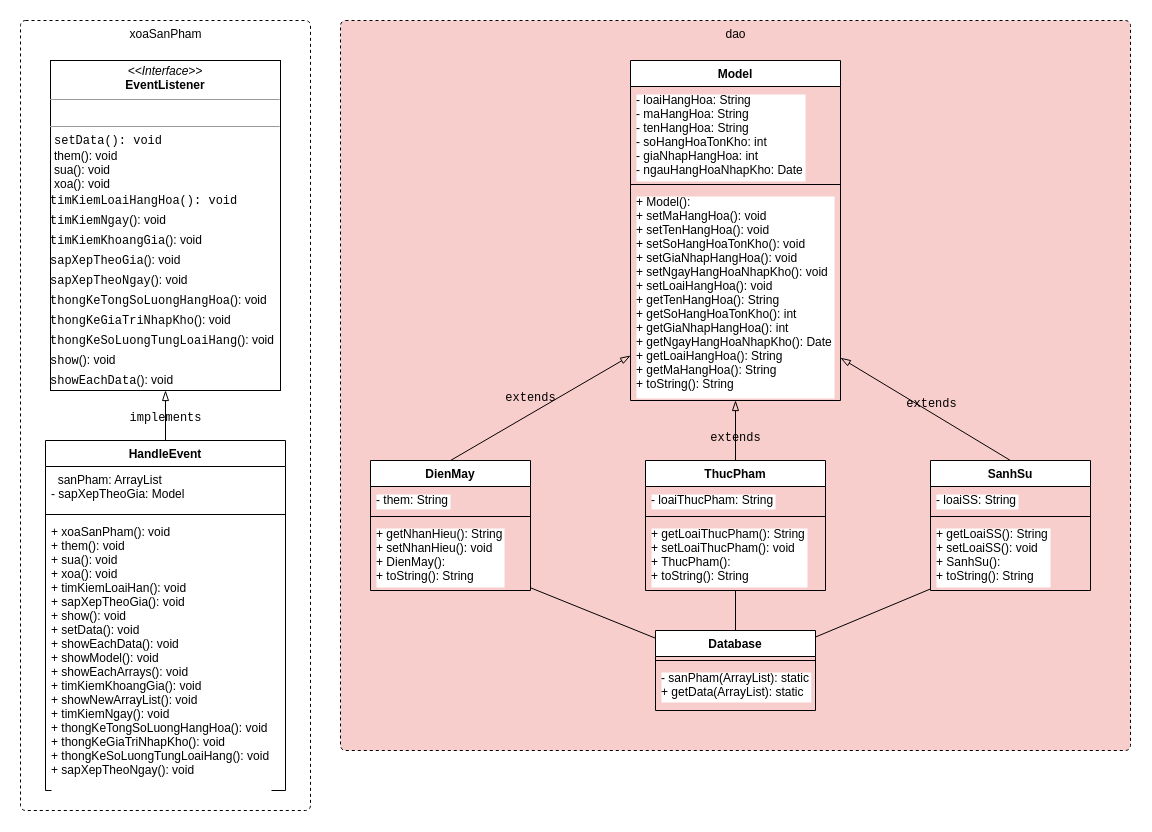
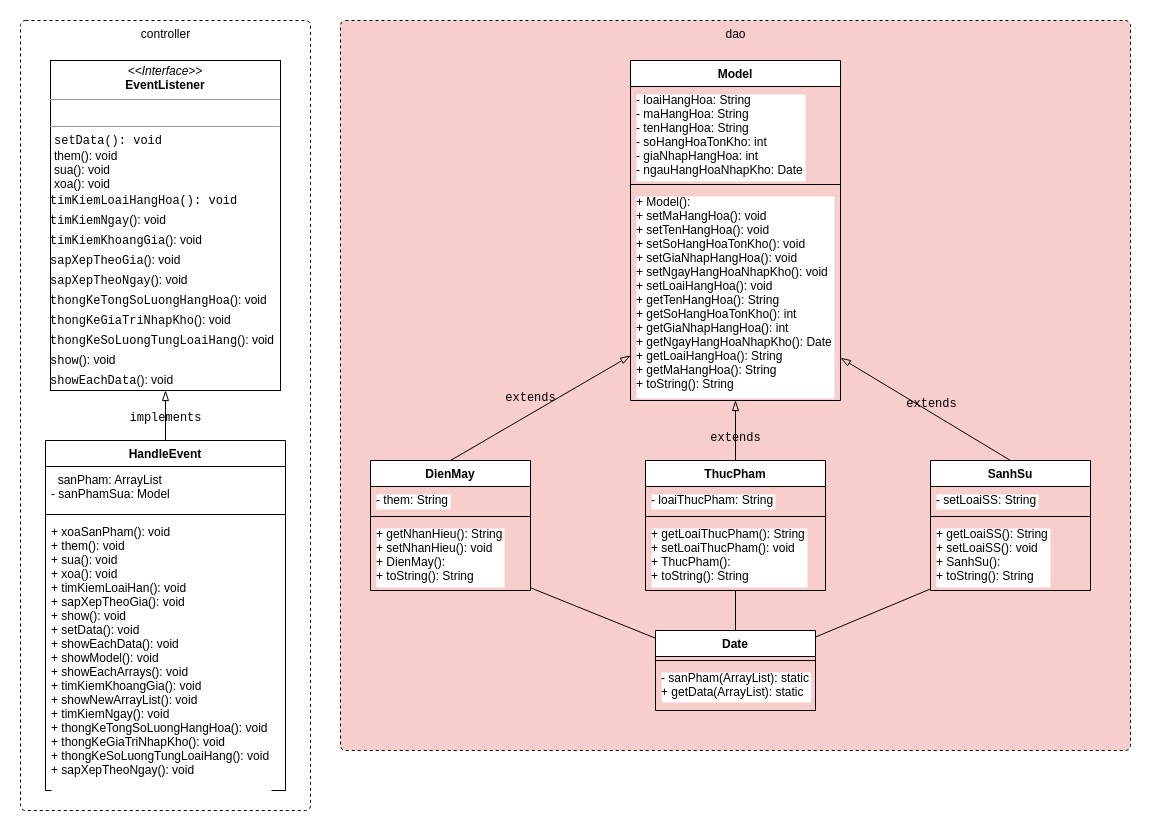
  <mxCell id="0" />
  <mxCell id="1" parent="0" />
- <mxCell id="2" value="xoaSanPham" style="html=1;align=center;verticalAlign=top;rounded=1;absoluteArcSize=1;arcSize=10;dashed=1;" parent="1" vertex="1"><mxGeometry x="20" y="20" width="290" height="790" as="geometry" /></mxCell>
+ <mxCell id="2" value="controller" style="html=1;align=center;verticalAlign=top;rounded=1;absoluteArcSize=1;arcSize=10;dashed=1;" parent="1" vertex="1"><mxGeometry x="20" y="20" width="290" height="790" as="geometry" /></mxCell>
  <mxCell id="3" value="dao" style="html=1;align=center;verticalAlign=top;rounded=1;absoluteArcSize=1;arcSize=10;dashed=1;fillColor=#f8cecc;" parent="1" vertex="1"><mxGeometry x="340" y="20" width="790" height="730" as="geometry" /></mxCell>
  <mxCell id="4" value="&lt;p style=&quot;margin: 0px ; margin-top: 4px ; text-align: center&quot;&gt;&lt;font style=&quot;font-size: 12px&quot;&gt;&lt;i&gt;&amp;lt;&amp;lt;Interface&amp;gt;&amp;gt;&lt;/i&gt;&lt;br&gt;&lt;b&gt;EventListener&lt;/b&gt;&lt;/font&gt;&lt;/p&gt;&lt;hr size=&quot;1&quot;&gt;&lt;p style=&quot;margin: 0px ; margin-left: 4px&quot;&gt;&lt;font style=&quot;font-size: 12px&quot;&gt;&lt;br&gt;&lt;/font&gt;&lt;/p&gt;&lt;hr size=&quot;1&quot;&gt;&lt;p style=&quot;margin: 0px ; margin-left: 4px&quot;&gt;&lt;font style=&quot;font-size: 12px&quot;&gt;&lt;span style=&quot;font-family: &amp;#34;consolas&amp;#34; , &amp;#34;courier new&amp;#34; , monospace&quot;&gt;setData(): void&lt;/span&gt;&lt;/font&gt;&lt;/p&gt;&lt;p style=&quot;margin: 0px ; margin-left: 4px&quot;&gt;&lt;font style=&quot;font-size: 12px&quot;&gt;them(): void&lt;/font&gt;&lt;/p&gt;&lt;p style=&quot;margin: 0px ; margin-left: 4px&quot;&gt;&lt;font style=&quot;font-size: 12px&quot;&gt;sua(): void&lt;/font&gt;&lt;/p&gt;&lt;p style=&quot;margin: 0px ; margin-left: 4px&quot;&gt;&lt;font style=&quot;font-size: 12px&quot;&gt;xoa(): void&lt;/font&gt;&lt;/p&gt;&lt;p style=&quot;margin: 0px ; margin-left: 4px&quot;&gt;&lt;font style=&quot;font-size: 12px&quot;&gt;&lt;/font&gt;&lt;/p&gt;&lt;div style=&quot;font-family: &amp;#34;consolas&amp;#34; , &amp;#34;courier new&amp;#34; , monospace ; line-height: 19px&quot;&gt;&lt;font style=&quot;font-size: 12px&quot;&gt;timKiemLoaiHangHoa(): void&lt;/font&gt;&lt;/div&gt;&lt;div style=&quot;font-family: &amp;#34;consolas&amp;#34; , &amp;#34;courier new&amp;#34; , monospace ; line-height: 19px&quot;&gt;&lt;div style=&quot;font-family: &amp;#34;consolas&amp;#34; , &amp;#34;courier new&amp;#34; , monospace ; line-height: 19px&quot;&gt;&lt;font style=&quot;font-size: 12px&quot;&gt;timKiemNgay&lt;/font&gt;&lt;span style=&quot;font-family: &amp;#34;helvetica&amp;#34;&quot;&gt;(): void&lt;/span&gt;&lt;/div&gt;&lt;div style=&quot;font-family: &amp;#34;consolas&amp;#34; , &amp;#34;courier new&amp;#34; , monospace ; line-height: 19px&quot;&gt;&lt;div style=&quot;line-height: 19px&quot;&gt;&lt;font style=&quot;font-size: 12px&quot;&gt;timKiemKhoangGia&lt;/font&gt;&lt;span style=&quot;font-family: &amp;#34;helvetica&amp;#34;&quot;&gt;(): void&lt;/span&gt;&lt;/div&gt;&lt;div style=&quot;line-height: 19px&quot;&gt;&lt;div style=&quot;line-height: 19px&quot;&gt;&lt;font style=&quot;font-size: 12px&quot;&gt;sapXepTheoGia&lt;/font&gt;&lt;span style=&quot;font-family: &amp;#34;helvetica&amp;#34;&quot;&gt;(): void&lt;/span&gt;&lt;/div&gt;&lt;div style=&quot;line-height: 19px&quot;&gt;&lt;div style=&quot;line-height: 19px&quot;&gt;&lt;font style=&quot;font-size: 12px&quot;&gt;sapXepTheoNgay&lt;/font&gt;&lt;span style=&quot;font-family: &amp;#34;helvetica&amp;#34;&quot;&gt;(): void&lt;/span&gt;&lt;/div&gt;&lt;div style=&quot;line-height: 19px&quot;&gt;&lt;div style=&quot;line-height: 19px&quot;&gt;&lt;font style=&quot;font-size: 12px&quot;&gt;thongKeTongSoLuongHangHoa&lt;/font&gt;&lt;span style=&quot;font-family: &amp;#34;helvetica&amp;#34;&quot;&gt;(): void&lt;/span&gt;&lt;/div&gt;&lt;div style=&quot;line-height: 19px&quot;&gt;&lt;div style=&quot;line-height: 19px&quot;&gt;&lt;font style=&quot;font-size: 12px&quot;&gt;thongKeGiaTriNhapKho&lt;/font&gt;&lt;span style=&quot;font-family: &amp;#34;helvetica&amp;#34;&quot;&gt;(): void&lt;/span&gt;&lt;/div&gt;&lt;div style=&quot;line-height: 19px&quot;&gt;&lt;div style=&quot;line-height: 19px&quot;&gt;&lt;font style=&quot;font-size: 12px&quot;&gt;thongKeSoLuongTungLoaiHang&lt;/font&gt;&lt;span style=&quot;font-family: &amp;#34;helvetica&amp;#34;&quot;&gt;(): void&lt;/span&gt;&lt;/div&gt;&lt;div style=&quot;line-height: 19px&quot;&gt;&lt;div style=&quot;line-height: 19px&quot;&gt;&lt;font style=&quot;font-size: 12px&quot;&gt;show&lt;/font&gt;&lt;span style=&quot;font-family: &amp;#34;helvetica&amp;#34;&quot;&gt;(): void&lt;/span&gt;&lt;/div&gt;&lt;div style=&quot;line-height: 19px&quot;&gt;&lt;font style=&quot;font-size: 12px&quot;&gt;&lt;span style=&quot;font-family: &amp;#34;consolas&amp;#34; , &amp;#34;courier new&amp;#34; , monospace&quot;&gt;showEachData&lt;/span&gt;&lt;span style=&quot;font-family: &amp;#34;helvetica&amp;#34;&quot;&gt;(): void&lt;/span&gt;&lt;/font&gt;&lt;br&gt;&lt;/div&gt;&lt;/div&gt;&lt;/div&gt;&lt;/div&gt;&lt;/div&gt;&lt;/div&gt;&lt;/div&gt;&lt;/div&gt;&lt;/div&gt;" style="verticalAlign=top;align=left;overflow=fill;fontSize=12;fontFamily=Helvetica;html=1;" parent="1" vertex="1"><mxGeometry x="50" y="60" width="230" height="330" as="geometry" /></mxCell>
  <mxCell id="5" value="HandleEvent" style="swimlane;fontStyle=1;align=center;verticalAlign=top;childLayout=stackLayout;horizontal=1;startSize=26;horizontalStack=0;resizeParent=1;resizeParentMax=0;resizeLast=0;collapsible=1;marginBottom=0;labelBackgroundColor=#FFFFFF;fontColor=#000000;" parent="1" vertex="1"><mxGeometry x="45" y="440" width="240" height="350" as="geometry" /></mxCell>
- <mxCell id="6" value="  sanPham: ArrayList&#10;- sapXepTheoGia: Model" style="text;strokeColor=none;fillColor=none;align=left;verticalAlign=top;spacingLeft=4;spacingRight=4;overflow=hidden;rotatable=0;points=[[0,0.5],[1,0.5]];portConstraint=eastwest;labelBackgroundColor=none;fontColor=#000000;" parent="5" vertex="1"><mxGeometry y="26" width="240" height="44" as="geometry" /></mxCell>
+ <mxCell id="6" value="  sanPham: ArrayList&#10;- sanPhamSua: Model" style="text;strokeColor=none;fillColor=none;align=left;verticalAlign=top;spacingLeft=4;spacingRight=4;overflow=hidden;rotatable=0;points=[[0,0.5],[1,0.5]];portConstraint=eastwest;labelBackgroundColor=none;fontColor=#000000;" parent="5" vertex="1"><mxGeometry y="26" width="240" height="44" as="geometry" /></mxCell>
  <mxCell id="7" value="" style="line;strokeWidth=1;fillColor=none;align=left;verticalAlign=middle;spacingTop=-1;spacingLeft=3;spacingRight=3;rotatable=0;labelPosition=right;points=[];portConstraint=eastwest;labelBackgroundColor=none;fontColor=#000000;" parent="5" vertex="1"><mxGeometry y="70" width="240" height="8" as="geometry" /></mxCell>
  <mxCell id="8" value="+ xoaSanPham(): void&#10;+ them(): void&#10;+ sua(): void&#10;+ xoa(): void&#10;+ timKiemLoaiHan(): void&#10;+ sapXepTheoGia(): void&#10;+ show(): void&#10;+ setData(): void&#10;+ showEachData(): void&#10;+ showModel(): void&#10;+ showEachArrays(): void&#10;+ timKiemKhoangGia(): void&#10;+ showNewArrayList(): void&#10;+ timKiemNgay(): void&#10;+ thongKeTongSoLuongHangHoa(): void&#10;+ thongKeGiaTriNhapKho(): void&#10;+ thongKeSoLuongTungLoaiHang(): void&#10;+ sapXepTheoNgay(): void&#10;&#10;" style="text;strokeColor=none;fillColor=none;align=left;verticalAlign=top;spacingLeft=4;spacingRight=4;overflow=hidden;rotatable=0;points=[[0,0.5],[1,0.5]];portConstraint=eastwest;labelBackgroundColor=#FFFFFF;fontColor=#000000;" parent="5" vertex="1"><mxGeometry y="78" width="240" height="272" as="geometry" /></mxCell>
  <mxCell id="9" value="&lt;div style=&quot;font-family: &amp;#34;consolas&amp;#34; , &amp;#34;courier new&amp;#34; , monospace ; font-size: 14px ; line-height: 19px&quot;&gt;&lt;span style=&quot;font-size: 12px&quot;&gt;implements&lt;/span&gt;&lt;/div&gt;" style="endArrow=blockThin;startArrow=none;endFill=0;startFill=0;endSize=8;html=1;verticalAlign=bottom;labelBackgroundColor=none;rounded=0;fontSize=12;fontColor=#000000;" parent="1" source="5" target="4" edge="1"><mxGeometry x="-0.6" width="160" relative="1" as="geometry"><mxPoint x="90" y="430" as="sourcePoint" /><mxPoint x="250" y="430" as="targetPoint" /><mxPoint as="offset" /></mxGeometry></mxCell>
  <mxCell id="10" value="Model" style="swimlane;fontStyle=1;align=center;verticalAlign=top;childLayout=stackLayout;horizontal=1;startSize=26;horizontalStack=0;resizeParent=1;resizeParentMax=0;resizeLast=0;collapsible=1;marginBottom=0;labelBackgroundColor=#FFFFFF;fontSize=12;fontColor=#000000;" parent="1" vertex="1"><mxGeometry x="630" y="60" width="210" height="340" as="geometry" /></mxCell>
  <mxCell id="11" value="- loaiHangHoa: String&#10;- maHangHoa: String&#10;- tenHangHoa: String&#10;- soHangHoaTonKho: int&#10;- giaNhapHangHoa: int&#10;- ngauHangHoaNhapKho: Date" style="text;strokeColor=none;fillColor=none;align=left;verticalAlign=top;spacingLeft=4;spacingRight=4;overflow=hidden;rotatable=0;points=[[0,0.5],[1,0.5]];portConstraint=eastwest;labelBackgroundColor=#FFFFFF;fontSize=12;fontColor=#000000;" parent="10" vertex="1"><mxGeometry y="26" width="210" height="94" as="geometry" /></mxCell>
  <mxCell id="12" value="" style="line;strokeWidth=1;fillColor=none;align=left;verticalAlign=middle;spacingTop=-1;spacingLeft=3;spacingRight=3;rotatable=0;labelPosition=right;points=[];portConstraint=eastwest;labelBackgroundColor=#FFFFFF;fontSize=12;fontColor=#000000;" parent="10" vertex="1"><mxGeometry y="120" width="210" height="8" as="geometry" /></mxCell>
  <mxCell id="13" value="+ Model():&#10;+ setMaHangHoa(): void&#10;+ setTenHangHoa(): void&#10;+ setSoHangHoaTonKho(): void&#10;+ setGiaNhapHangHoa(): void&#10;+ setNgayHangHoaNhapKho(): void&#10;+ setLoaiHangHoa(): void&#10;+ getTenHangHoa(): String&#10;+ getSoHangHoaTonKho(): int&#10;+ getGiaNhapHangHoa(): int&#10;+ getNgayHangHoaNhapKho(): Date&#10;+ getLoaiHangHoa(): String&#10;+ getMaHangHoa(): String&#10;+ toString(): String" style="text;strokeColor=none;fillColor=none;align=left;verticalAlign=top;spacingLeft=4;spacingRight=4;overflow=hidden;rotatable=0;points=[[0,0.5],[1,0.5]];portConstraint=eastwest;labelBackgroundColor=#FFFFFF;fontSize=12;fontColor=#000000;" parent="10" vertex="1"><mxGeometry y="128" width="210" height="212" as="geometry" /></mxCell>
  <mxCell id="14" value="DienMay" style="swimlane;fontStyle=1;align=center;verticalAlign=top;childLayout=stackLayout;horizontal=1;startSize=26;horizontalStack=0;resizeParent=1;resizeParentMax=0;resizeLast=0;collapsible=1;marginBottom=0;labelBackgroundColor=#FFFFFF;fontSize=12;fontColor=#000000;" parent="1" vertex="1"><mxGeometry x="370" y="460" width="160" height="130" as="geometry" /></mxCell>
  <mxCell id="15" value="- them: String" style="text;strokeColor=none;fillColor=none;align=left;verticalAlign=top;spacingLeft=4;spacingRight=4;overflow=hidden;rotatable=0;points=[[0,0.5],[1,0.5]];portConstraint=eastwest;labelBackgroundColor=#FFFFFF;fontSize=12;fontColor=#000000;" parent="14" vertex="1"><mxGeometry y="26" width="160" height="26" as="geometry" /></mxCell>
  <mxCell id="16" value="" style="line;strokeWidth=1;fillColor=none;align=left;verticalAlign=middle;spacingTop=-1;spacingLeft=3;spacingRight=3;rotatable=0;labelPosition=right;points=[];portConstraint=eastwest;labelBackgroundColor=#FFFFFF;fontSize=12;fontColor=#000000;" parent="14" vertex="1"><mxGeometry y="52" width="160" height="8" as="geometry" /></mxCell>
  <mxCell id="17" value="+ getNhanHieu(): String&#10;+ setNhanHieu(): void&#10;+ DienMay():&#10;+ toString(): String" style="text;strokeColor=none;fillColor=none;align=left;verticalAlign=top;spacingLeft=4;spacingRight=4;overflow=hidden;rotatable=0;points=[[0,0.5],[1,0.5]];portConstraint=eastwest;labelBackgroundColor=#FFFFFF;fontSize=12;fontColor=#000000;" parent="14" vertex="1"><mxGeometry y="60" width="160" height="70" as="geometry" /></mxCell>
  <mxCell id="18" value="SanhSu" style="swimlane;fontStyle=1;align=center;verticalAlign=top;childLayout=stackLayout;horizontal=1;startSize=26;horizontalStack=0;resizeParent=1;resizeParentMax=0;resizeLast=0;collapsible=1;marginBottom=0;labelBackgroundColor=#FFFFFF;fontSize=12;fontColor=#000000;" parent="1" vertex="1"><mxGeometry x="930" y="460" width="160" height="130" as="geometry" /></mxCell>
- <mxCell id="19" value="- loaiSS: String" style="text;strokeColor=none;fillColor=none;align=left;verticalAlign=top;spacingLeft=4;spacingRight=4;overflow=hidden;rotatable=0;points=[[0,0.5],[1,0.5]];portConstraint=eastwest;labelBackgroundColor=#FFFFFF;fontSize=12;fontColor=#000000;" parent="18" vertex="1"><mxGeometry y="26" width="160" height="26" as="geometry" /></mxCell>
+ <mxCell id="19" value="- setLoaiSS: String" style="text;strokeColor=none;fillColor=none;align=left;verticalAlign=top;spacingLeft=4;spacingRight=4;overflow=hidden;rotatable=0;points=[[0,0.5],[1,0.5]];portConstraint=eastwest;labelBackgroundColor=#FFFFFF;fontSize=12;fontColor=#000000;" parent="18" vertex="1"><mxGeometry y="26" width="160" height="26" as="geometry" /></mxCell>
  <mxCell id="20" value="" style="line;strokeWidth=1;fillColor=none;align=left;verticalAlign=middle;spacingTop=-1;spacingLeft=3;spacingRight=3;rotatable=0;labelPosition=right;points=[];portConstraint=eastwest;labelBackgroundColor=#FFFFFF;fontSize=12;fontColor=#000000;" parent="18" vertex="1"><mxGeometry y="52" width="160" height="8" as="geometry" /></mxCell>
  <mxCell id="21" value="+ getLoaiSS(): String&#10;+ setLoaiSS(): void&#10;+ SanhSu():&#10;+ toString(): String" style="text;strokeColor=none;fillColor=none;align=left;verticalAlign=top;spacingLeft=4;spacingRight=4;overflow=hidden;rotatable=0;points=[[0,0.5],[1,0.5]];portConstraint=eastwest;labelBackgroundColor=#FFFFFF;fontSize=12;fontColor=#000000;" parent="18" vertex="1"><mxGeometry y="60" width="160" height="70" as="geometry" /></mxCell>
  <mxCell id="22" value="ThucPham" style="swimlane;fontStyle=1;align=center;verticalAlign=top;childLayout=stackLayout;horizontal=1;startSize=26;horizontalStack=0;resizeParent=1;resizeParentMax=0;resizeLast=0;collapsible=1;marginBottom=0;labelBackgroundColor=#FFFFFF;fontSize=12;fontColor=#000000;" parent="1" vertex="1"><mxGeometry x="645" y="460" width="180" height="130" as="geometry" /></mxCell>
  <mxCell id="23" value="- loaiThucPham: String" style="text;strokeColor=none;fillColor=none;align=left;verticalAlign=top;spacingLeft=4;spacingRight=4;overflow=hidden;rotatable=0;points=[[0,0.5],[1,0.5]];portConstraint=eastwest;labelBackgroundColor=#FFFFFF;fontSize=12;fontColor=#000000;" parent="22" vertex="1"><mxGeometry y="26" width="180" height="26" as="geometry" /></mxCell>
  <mxCell id="24" value="" style="line;strokeWidth=1;fillColor=none;align=left;verticalAlign=middle;spacingTop=-1;spacingLeft=3;spacingRight=3;rotatable=0;labelPosition=right;points=[];portConstraint=eastwest;labelBackgroundColor=#FFFFFF;fontSize=12;fontColor=#000000;" parent="22" vertex="1"><mxGeometry y="52" width="180" height="8" as="geometry" /></mxCell>
  <mxCell id="25" value="+ getLoaiThucPham(): String&#10;+ setLoaiThucPham(): void&#10;+ ThucPham():&#10;+ toString(): String" style="text;strokeColor=none;fillColor=none;align=left;verticalAlign=top;spacingLeft=4;spacingRight=4;overflow=hidden;rotatable=0;points=[[0,0.5],[1,0.5]];portConstraint=eastwest;labelBackgroundColor=#FFFFFF;fontSize=12;fontColor=#000000;" parent="22" vertex="1"><mxGeometry y="60" width="180" height="70" as="geometry" /></mxCell>
  <mxCell id="26" value="&lt;div style=&quot;font-family: &amp;#34;consolas&amp;#34; , &amp;#34;courier new&amp;#34; , monospace ; line-height: 19px&quot;&gt;extends&lt;/div&gt;" style="endArrow=blockThin;startArrow=none;endFill=0;startFill=0;endSize=8;html=1;verticalAlign=bottom;labelBackgroundColor=none;rounded=0;fontSize=12;fontColor=#000000;exitX=0.5;exitY=0;exitDx=0;exitDy=0;" parent="1" source="14" target="13" edge="1"><mxGeometry x="-0.095" y="3" width="160" relative="1" as="geometry"><mxPoint x="175" y="450" as="sourcePoint" /><mxPoint x="175" y="400" as="targetPoint" /><mxPoint as="offset" /></mxGeometry></mxCell>
  <mxCell id="27" value="&lt;div style=&quot;font-family: &amp;#34;consolas&amp;#34; , &amp;#34;courier new&amp;#34; , monospace ; line-height: 19px&quot;&gt;extends&lt;/div&gt;" style="endArrow=blockThin;startArrow=none;endFill=0;startFill=0;endSize=8;html=1;verticalAlign=bottom;labelBackgroundColor=none;rounded=0;fontSize=12;fontColor=#000000;" parent="1" source="22" target="13" edge="1"><mxGeometry x="-0.667" width="160" relative="1" as="geometry"><mxPoint x="460" y="470" as="sourcePoint" /><mxPoint x="640" y="365.158" as="targetPoint" /><mxPoint as="offset" /></mxGeometry></mxCell>
  <mxCell id="28" value="&lt;div style=&quot;font-family: &amp;#34;consolas&amp;#34; , &amp;#34;courier new&amp;#34; , monospace ; line-height: 19px&quot;&gt;extends&lt;/div&gt;" style="endArrow=blockThin;startArrow=none;endFill=0;startFill=0;endSize=8;html=1;verticalAlign=bottom;labelBackgroundColor=none;rounded=0;fontSize=12;fontColor=#000000;exitX=0.5;exitY=0;exitDx=0;exitDy=0;" parent="1" source="18" target="13" edge="1"><mxGeometry x="-0.095" y="3" width="160" relative="1" as="geometry"><mxPoint x="470" y="480" as="sourcePoint" /><mxPoint x="650" y="375.158" as="targetPoint" /><mxPoint as="offset" /></mxGeometry></mxCell>
- <mxCell id="29" value="Database" style="swimlane;fontStyle=1;align=center;verticalAlign=top;childLayout=stackLayout;horizontal=1;startSize=26;horizontalStack=0;resizeParent=1;resizeParentMax=0;resizeLast=0;collapsible=1;marginBottom=0;labelBackgroundColor=#FFFFFF;fontSize=12;fontColor=#000000;" parent="1" vertex="1"><mxGeometry x="655" y="630" width="160" height="80" as="geometry" /></mxCell>
+ <mxCell id="29" value="Date" style="swimlane;fontStyle=1;align=center;verticalAlign=top;childLayout=stackLayout;horizontal=1;startSize=26;horizontalStack=0;resizeParent=1;resizeParentMax=0;resizeLast=0;collapsible=1;marginBottom=0;labelBackgroundColor=#FFFFFF;fontSize=12;fontColor=#000000;" parent="1" vertex="1"><mxGeometry x="655" y="630" width="160" height="80" as="geometry" /></mxCell>
  <mxCell id="30" value="" style="line;strokeWidth=1;fillColor=none;align=left;verticalAlign=middle;spacingTop=-1;spacingLeft=3;spacingRight=3;rotatable=0;labelPosition=right;points=[];portConstraint=eastwest;labelBackgroundColor=#FFFFFF;fontSize=12;fontColor=#000000;" parent="29" vertex="1"><mxGeometry y="26" width="160" height="8" as="geometry" /></mxCell>
  <mxCell id="31" value="- sanPham(ArrayList): static&#10;+ getData(ArrayList): static" style="text;strokeColor=none;fillColor=none;align=left;verticalAlign=top;spacingLeft=4;spacingRight=4;overflow=hidden;rotatable=0;points=[[0,0.5],[1,0.5]];portConstraint=eastwest;labelBackgroundColor=#FFFFFF;fontSize=12;fontColor=#000000;" parent="29" vertex="1"><mxGeometry y="34" width="160" height="46" as="geometry" /></mxCell>
  <mxCell id="32" value="" style="html=1;verticalAlign=bottom;labelBackgroundColor=none;endArrow=none;endFill=0;endSize=6;align=left;rounded=0;fontSize=12;fontColor=#000000;exitX=0.5;exitY=0;exitDx=0;exitDy=0;" parent="1" source="29" target="25" edge="1"><mxGeometry x="-0.5" y="-25" relative="1" as="geometry"><mxPoint x="600" y="660" as="sourcePoint" /><mxPoint x="760" y="660" as="targetPoint" /><mxPoint as="offset" /></mxGeometry></mxCell>
  <mxCell id="33" value="" style="html=1;verticalAlign=bottom;labelBackgroundColor=none;endArrow=none;endFill=0;endSize=6;align=left;rounded=0;fontSize=12;fontColor=#000000;" parent="1" source="29" target="21" edge="1"><mxGeometry x="-0.5" y="-25" relative="1" as="geometry"><mxPoint x="745" y="640" as="sourcePoint" /><mxPoint x="745" y="600" as="targetPoint" /><mxPoint as="offset" /></mxGeometry></mxCell>
  <mxCell id="34" value="" style="html=1;verticalAlign=bottom;labelBackgroundColor=none;endArrow=none;endFill=0;endSize=6;align=left;rounded=0;fontSize=12;fontColor=#000000;" parent="1" source="29" target="17" edge="1"><mxGeometry x="-0.5" y="-25" relative="1" as="geometry"><mxPoint x="755" y="650" as="sourcePoint" /><mxPoint x="755" y="610" as="targetPoint" /><mxPoint as="offset" /></mxGeometry></mxCell>
